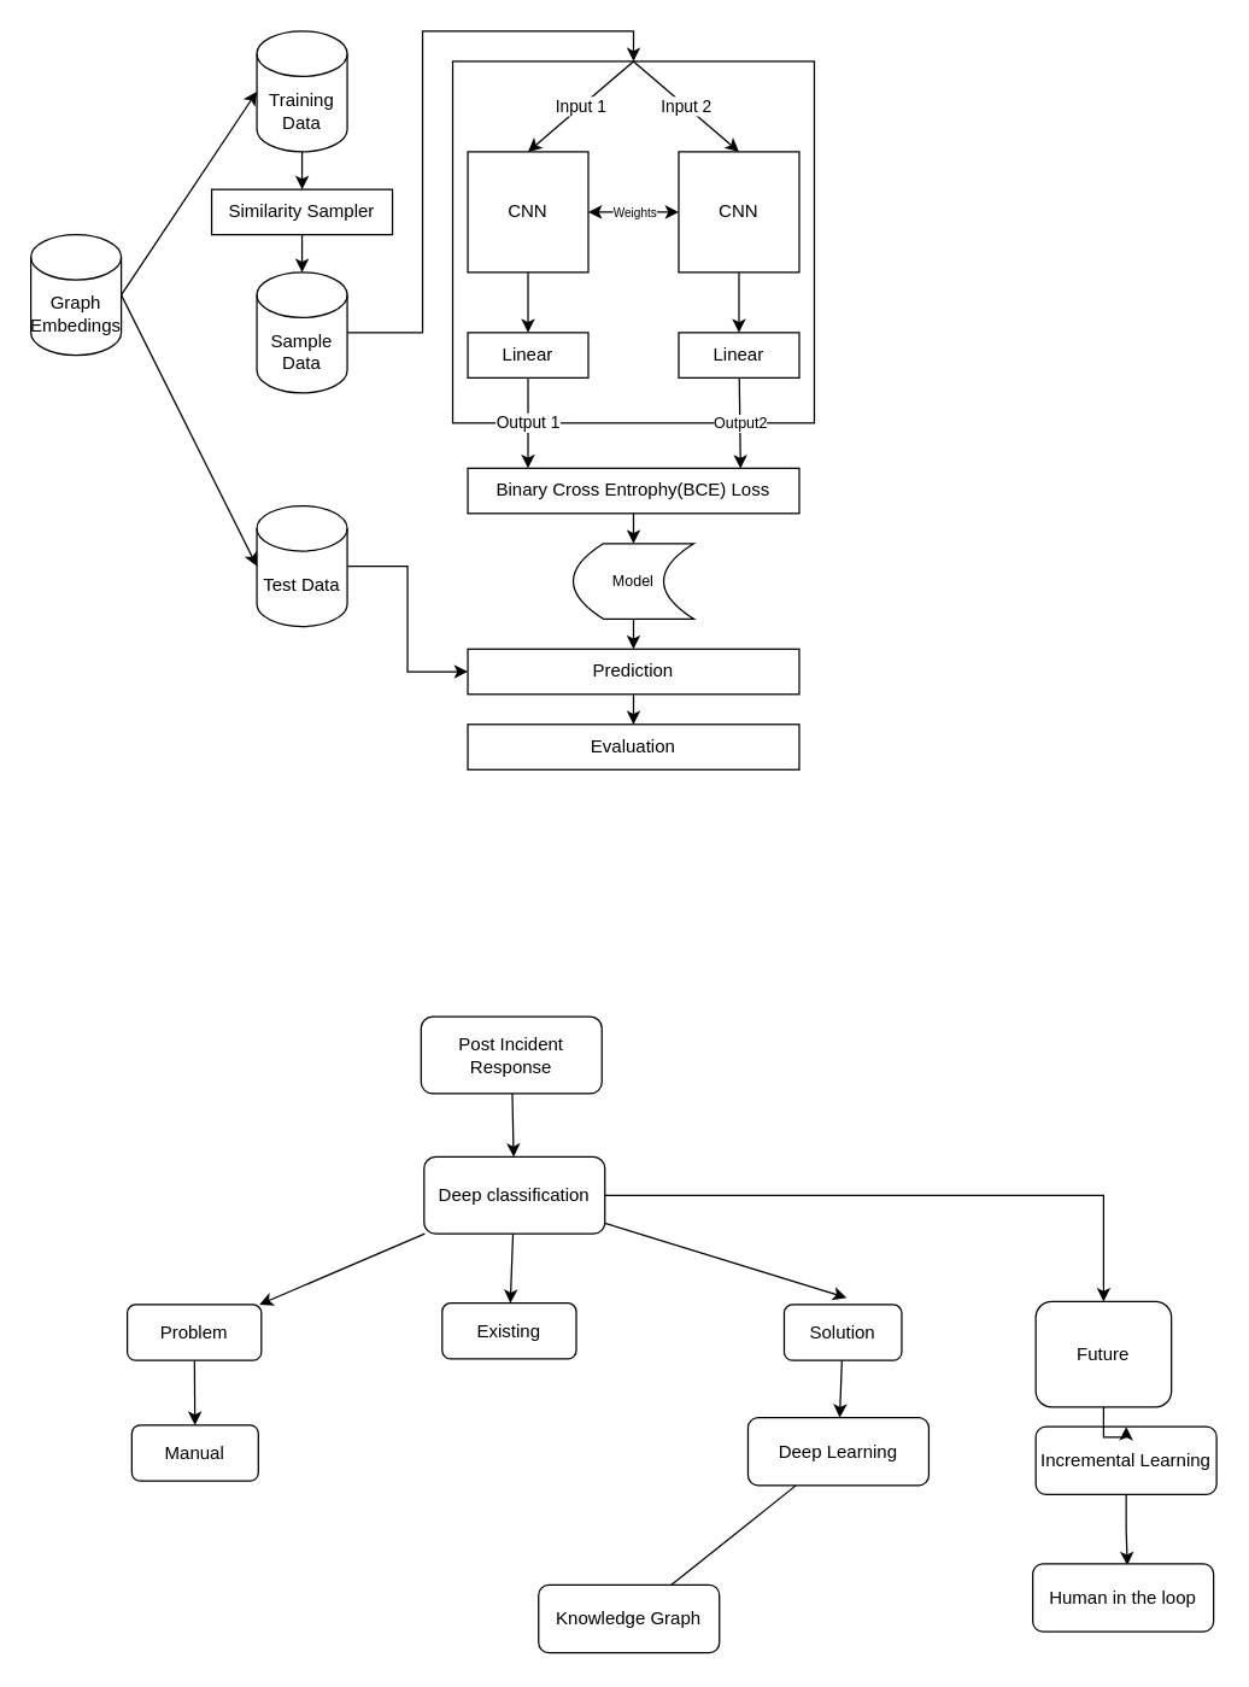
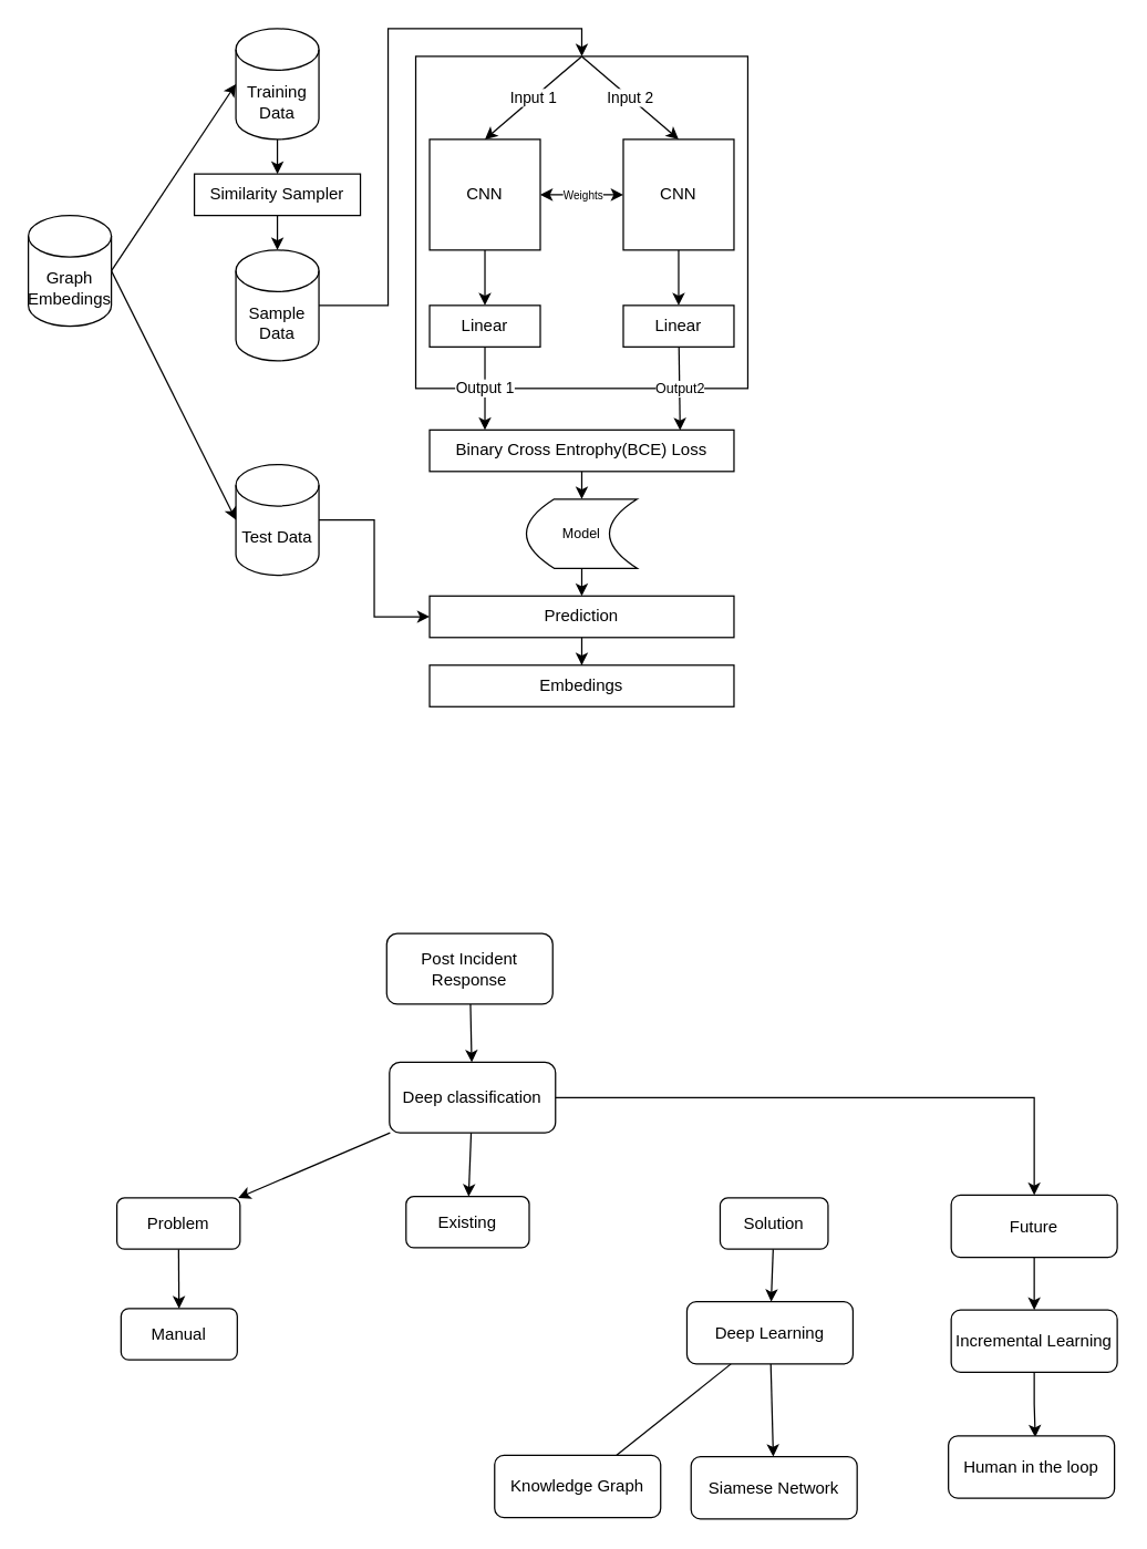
  <mxCell id="0" />
  <mxCell id="1" parent="0" />
- <mxCell id="2" style="edgeStyle=none;rounded=0;orthogonalLoop=1;jettySize=auto;html=1;entryX=0.531;entryY=-0.124;entryDx=0;entryDy=0;entryPerimeter=0;" parent="1" source="5" target="8" edge="1"><mxGeometry relative="1" as="geometry" /></mxCell>
  <mxCell id="3" style="edgeStyle=none;rounded=0;orthogonalLoop=1;jettySize=auto;html=1;" parent="1" source="5" target="12" edge="1"><mxGeometry relative="1" as="geometry" /></mxCell>
  <mxCell id="4" style="edgeStyle=orthogonalEdgeStyle;rounded=0;orthogonalLoop=1;jettySize=auto;html=1;" edge="1" parent="1" source="5" target="55"><mxGeometry relative="1" as="geometry" /></mxCell>
  <mxCell id="5" value="Deep classification" style="rounded=1;whiteSpace=wrap;html=1;" parent="1" vertex="1"><mxGeometry x="281" y="767" width="120" height="51" as="geometry" /></mxCell>
  <mxCell id="6" value="Knowledge Graph" style="rounded=1;whiteSpace=wrap;html=1;" parent="1" vertex="1"><mxGeometry x="357" y="1051" width="120" height="45" as="geometry" /></mxCell>
  <mxCell id="7" style="edgeStyle=none;rounded=0;orthogonalLoop=1;jettySize=auto;html=1;" parent="1" source="8" target="16" edge="1"><mxGeometry relative="1" as="geometry" /></mxCell>
  <mxCell id="8" value="Solution" style="rounded=1;whiteSpace=wrap;html=1;" parent="1" vertex="1"><mxGeometry x="520" y="865" width="78" height="37" as="geometry" /></mxCell>
  <mxCell id="9" value="Manual" style="rounded=1;whiteSpace=wrap;html=1;" parent="1" vertex="1"><mxGeometry x="87" y="945" width="84" height="37" as="geometry" /></mxCell>
  <mxCell id="10" style="edgeStyle=none;rounded=0;orthogonalLoop=1;jettySize=auto;html=1;" parent="1" source="5" target="13" edge="1"><mxGeometry relative="1" as="geometry" /></mxCell>
  <mxCell id="11" style="edgeStyle=none;rounded=0;orthogonalLoop=1;jettySize=auto;html=1;" parent="1" source="12" target="9" edge="1"><mxGeometry relative="1" as="geometry" /></mxCell>
  <mxCell id="12" value="Problem" style="rounded=1;whiteSpace=wrap;html=1;" parent="1" vertex="1"><mxGeometry x="84" y="865" width="89" height="37" as="geometry" /></mxCell>
  <mxCell id="13" value="Existing" style="rounded=1;whiteSpace=wrap;html=1;" parent="1" vertex="1"><mxGeometry x="293" y="864" width="89" height="37" as="geometry" /></mxCell>
+ <mxCell id="14" style="edgeStyle=none;rounded=0;orthogonalLoop=1;jettySize=auto;html=1;" parent="1" source="16" target="17" edge="1"><mxGeometry relative="1" as="geometry" /></mxCell>
  <mxCell id="15" style="edgeStyle=none;rounded=0;orthogonalLoop=1;jettySize=auto;html=1;endArrow=none;" parent="1" source="16" target="6" edge="1"><mxGeometry relative="1" as="geometry" /></mxCell>
  <mxCell id="16" value="Deep Learning" style="rounded=1;whiteSpace=wrap;html=1;" parent="1" vertex="1"><mxGeometry x="496" y="940" width="120" height="45" as="geometry" /></mxCell>
+ <mxCell id="17" value="Siamese Network" style="rounded=1;whiteSpace=wrap;html=1;" parent="1" vertex="1"><mxGeometry x="499" y="1052" width="120" height="45" as="geometry" /></mxCell>
  <mxCell id="18" style="edgeStyle=orthogonalEdgeStyle;rounded=0;orthogonalLoop=1;jettySize=auto;html=1;entryX=0.523;entryY=0.022;entryDx=0;entryDy=0;entryPerimeter=0;" parent="1" source="19" target="20" edge="1"><mxGeometry relative="1" as="geometry" /></mxCell>
  <mxCell id="19" value="Incremental Learning" style="rounded=1;whiteSpace=wrap;html=1;" parent="1" vertex="1"><mxGeometry x="687" y="946" width="120" height="45" as="geometry" /></mxCell>
  <mxCell id="20" value="Human in the loop" style="rounded=1;whiteSpace=wrap;html=1;" parent="1" vertex="1"><mxGeometry x="685" y="1037" width="120" height="45" as="geometry" /></mxCell>
  <mxCell id="21" style="edgeStyle=none;rounded=0;orthogonalLoop=1;jettySize=auto;html=1;" parent="1" source="22" target="5" edge="1"><mxGeometry relative="1" as="geometry" /></mxCell>
  <mxCell id="22" value="Post Incident Response" style="rounded=1;whiteSpace=wrap;html=1;" parent="1" vertex="1"><mxGeometry x="279" y="674" width="120" height="51" as="geometry" /></mxCell>
  <mxCell id="23" style="edgeStyle=orthogonalEdgeStyle;rounded=0;orthogonalLoop=1;jettySize=auto;html=1;" parent="1" source="24" target="47" edge="1"><mxGeometry relative="1" as="geometry" /></mxCell>
  <mxCell id="24" value="Training Data" style="shape=cylinder3;whiteSpace=wrap;html=1;boundedLbl=1;backgroundOutline=1;size=15;" parent="1" vertex="1"><mxGeometry x="170" y="20" width="60" height="80" as="geometry" /></mxCell>
  <mxCell id="25" style="edgeStyle=orthogonalEdgeStyle;rounded=0;orthogonalLoop=1;jettySize=auto;html=1;entryX=0;entryY=0.5;entryDx=0;entryDy=0;" parent="1" source="26" target="44" edge="1"><mxGeometry relative="1" as="geometry" /></mxCell>
  <mxCell id="26" value="Test Data" style="shape=cylinder3;whiteSpace=wrap;html=1;boundedLbl=1;backgroundOutline=1;size=15;" parent="1" vertex="1"><mxGeometry x="170" y="335" width="60" height="80" as="geometry" /></mxCell>
  <mxCell id="27" style="rounded=0;orthogonalLoop=1;jettySize=auto;html=1;entryX=0;entryY=0.5;entryDx=0;entryDy=0;entryPerimeter=0;fontSize=8;startArrow=none;startFill=0;exitX=1;exitY=0.5;exitDx=0;exitDy=0;exitPerimeter=0;" parent="1" source="29" target="24" edge="1"><mxGeometry relative="1" as="geometry" /></mxCell>
  <mxCell id="28" style="edgeStyle=none;rounded=0;orthogonalLoop=1;jettySize=auto;html=1;exitX=1;exitY=0.5;exitDx=0;exitDy=0;exitPerimeter=0;entryX=0;entryY=0.5;entryDx=0;entryDy=0;entryPerimeter=0;fontSize=8;startArrow=none;startFill=0;" parent="1" source="29" target="26" edge="1"><mxGeometry relative="1" as="geometry" /></mxCell>
  <mxCell id="29" value="Graph Embedings" style="shape=cylinder3;whiteSpace=wrap;html=1;boundedLbl=1;backgroundOutline=1;size=15;" parent="1" vertex="1"><mxGeometry x="20" y="155" width="60" height="80" as="geometry" /></mxCell>
  <mxCell id="30" style="edgeStyle=orthogonalEdgeStyle;rounded=0;orthogonalLoop=1;jettySize=auto;html=1;entryX=0.5;entryY=0;entryDx=0;entryDy=0;fontSize=8;startArrow=none;startFill=0;" parent="1" source="31" target="32" edge="1"><mxGeometry relative="1" as="geometry"><Array as="points"><mxPoint x="280" y="220" /><mxPoint x="280" y="20" /><mxPoint x="420" y="20" /></Array></mxGeometry></mxCell>
  <mxCell id="31" value="Sample Data" style="shape=cylinder3;whiteSpace=wrap;html=1;boundedLbl=1;backgroundOutline=1;size=15;" parent="1" vertex="1"><mxGeometry x="170" y="180" width="60" height="80" as="geometry" /></mxCell>
  <mxCell id="32" value="" style="whiteSpace=wrap;html=1;aspect=fixed;" parent="1" vertex="1"><mxGeometry x="300" y="40" width="240" height="240" as="geometry" /></mxCell>
  <mxCell id="33" style="edgeStyle=orthogonalEdgeStyle;rounded=0;orthogonalLoop=1;jettySize=auto;html=1;entryX=0.5;entryY=0;entryDx=0;entryDy=0;" parent="1" source="36" target="40" edge="1"><mxGeometry relative="1" as="geometry" /></mxCell>
  <mxCell id="34" style="edgeStyle=none;rounded=0;orthogonalLoop=1;jettySize=auto;html=1;startArrow=classic;startFill=1;" parent="1" source="36" target="38" edge="1"><mxGeometry relative="1" as="geometry" /></mxCell>
  <mxCell id="35" value="Weights" style="edgeLabel;html=1;align=center;verticalAlign=middle;resizable=0;points=[];fontSize=8;" parent="34" vertex="1" connectable="0"><mxGeometry x="0.255" y="-1" relative="1" as="geometry"><mxPoint x="-8" y="-1" as="offset" /></mxGeometry></mxCell>
  <mxCell id="36" value="CNN" style="whiteSpace=wrap;html=1;aspect=fixed;" parent="1" vertex="1"><mxGeometry x="310" y="100" width="80" height="80" as="geometry" /></mxCell>
  <mxCell id="37" style="edgeStyle=none;rounded=0;orthogonalLoop=1;jettySize=auto;html=1;entryX=0.5;entryY=0;entryDx=0;entryDy=0;fontSize=8;startArrow=none;startFill=0;" parent="1" source="38" target="51" edge="1"><mxGeometry relative="1" as="geometry" /></mxCell>
  <mxCell id="38" value="CNN" style="whiteSpace=wrap;html=1;aspect=fixed;" parent="1" vertex="1"><mxGeometry x="450" y="100" width="80" height="80" as="geometry" /></mxCell>
  <mxCell id="39" value="Output 1" style="edgeStyle=orthogonalEdgeStyle;rounded=0;orthogonalLoop=1;jettySize=auto;html=1;" parent="1" source="40" edge="1"><mxGeometry relative="1" as="geometry"><mxPoint x="350" y="310" as="targetPoint" /></mxGeometry></mxCell>
  <mxCell id="40" value="Linear" style="rounded=0;whiteSpace=wrap;html=1;" parent="1" vertex="1"><mxGeometry x="310" y="220" width="80" height="30" as="geometry" /></mxCell>
  <mxCell id="41" style="edgeStyle=none;rounded=0;orthogonalLoop=1;jettySize=auto;html=1;entryX=0.5;entryY=0;entryDx=0;entryDy=0;fontSize=8;startArrow=none;startFill=0;" parent="1" source="42" target="53" edge="1"><mxGeometry relative="1" as="geometry" /></mxCell>
  <mxCell id="42" value="Binary Cross Entrophy(BCE) Loss" style="rounded=0;whiteSpace=wrap;html=1;" parent="1" vertex="1"><mxGeometry x="310" y="310" width="220" height="30" as="geometry" /></mxCell>
  <mxCell id="43" style="edgeStyle=orthogonalEdgeStyle;rounded=0;orthogonalLoop=1;jettySize=auto;html=1;entryX=0.5;entryY=0;entryDx=0;entryDy=0;" parent="1" source="44" target="45" edge="1"><mxGeometry relative="1" as="geometry" /></mxCell>
  <mxCell id="44" value="Prediction" style="rounded=0;whiteSpace=wrap;html=1;" parent="1" vertex="1"><mxGeometry x="310" y="430" width="220" height="30" as="geometry" /></mxCell>
- <mxCell id="45" value="Evaluation" style="rounded=0;whiteSpace=wrap;html=1;" parent="1" vertex="1"><mxGeometry x="310" y="480" width="220" height="30" as="geometry" /></mxCell>
+ <mxCell id="45" value="Embedings" style="rounded=0;whiteSpace=wrap;html=1;" parent="1" vertex="1"><mxGeometry x="310" y="480" width="220" height="30" as="geometry" /></mxCell>
  <mxCell id="46" style="edgeStyle=orthogonalEdgeStyle;rounded=0;orthogonalLoop=1;jettySize=auto;html=1;entryX=0.5;entryY=0;entryDx=0;entryDy=0;entryPerimeter=0;" parent="1" source="47" target="31" edge="1"><mxGeometry relative="1" as="geometry" /></mxCell>
  <mxCell id="47" value="Similarity Sampler" style="rounded=0;whiteSpace=wrap;html=1;" parent="1" vertex="1"><mxGeometry x="140" y="125" width="120" height="30" as="geometry" /></mxCell>
  <mxCell id="48" value="Input 1" style="rounded=0;orthogonalLoop=1;jettySize=auto;html=1;exitX=0.5;exitY=0;exitDx=0;exitDy=0;entryX=0.5;entryY=0;entryDx=0;entryDy=0;" parent="1" source="32" target="36" edge="1"><mxGeometry relative="1" as="geometry" /></mxCell>
  <mxCell id="49" value="Input 2" style="rounded=0;orthogonalLoop=1;jettySize=auto;html=1;exitX=0.5;exitY=0;exitDx=0;exitDy=0;entryX=0.5;entryY=0;entryDx=0;entryDy=0;" parent="1" source="32" target="38" edge="1"><mxGeometry relative="1" as="geometry"><mxPoint x="430" y="50" as="sourcePoint" /><mxPoint x="360" y="110" as="targetPoint" /></mxGeometry></mxCell>
  <mxCell id="50" value="&lt;font style=&quot;font-size: 10px&quot;&gt;Output2&lt;/font&gt;" style="edgeStyle=none;rounded=0;orthogonalLoop=1;jettySize=auto;html=1;entryX=0.823;entryY=0.007;entryDx=0;entryDy=0;entryPerimeter=0;fontSize=8;startArrow=none;startFill=0;" parent="1" source="51" target="42" edge="1"><mxGeometry relative="1" as="geometry" /></mxCell>
  <mxCell id="51" value="Linear" style="rounded=0;whiteSpace=wrap;html=1;" parent="1" vertex="1"><mxGeometry x="450" y="220" width="80" height="30" as="geometry" /></mxCell>
  <mxCell id="52" style="edgeStyle=none;rounded=0;orthogonalLoop=1;jettySize=auto;html=1;fontSize=8;startArrow=none;startFill=0;" parent="1" source="53" target="44" edge="1"><mxGeometry relative="1" as="geometry" /></mxCell>
  <mxCell id="53" value="&lt;font style=&quot;font-size: 10px&quot;&gt;Model&lt;/font&gt;" style="shape=dataStorage;whiteSpace=wrap;html=1;fixedSize=1;fontSize=8;" parent="1" vertex="1"><mxGeometry x="380" y="360" width="80" height="50" as="geometry" /></mxCell>
  <mxCell id="54" style="edgeStyle=orthogonalEdgeStyle;rounded=0;orthogonalLoop=1;jettySize=auto;html=1;" edge="1" parent="1" source="55" target="19"><mxGeometry relative="1" as="geometry" /></mxCell>
- <mxCell id="55" value="Future" style="rounded=1;whiteSpace=wrap;html=1;" vertex="1" parent="1"><mxGeometry x="687" y="863" width="90" height="70" as="geometry" /></mxCell>
+ <mxCell id="55" value="Future" style="rounded=1;whiteSpace=wrap;html=1;" vertex="1" parent="1"><mxGeometry x="687" y="863" width="120" height="45" as="geometry" /></mxCell>
